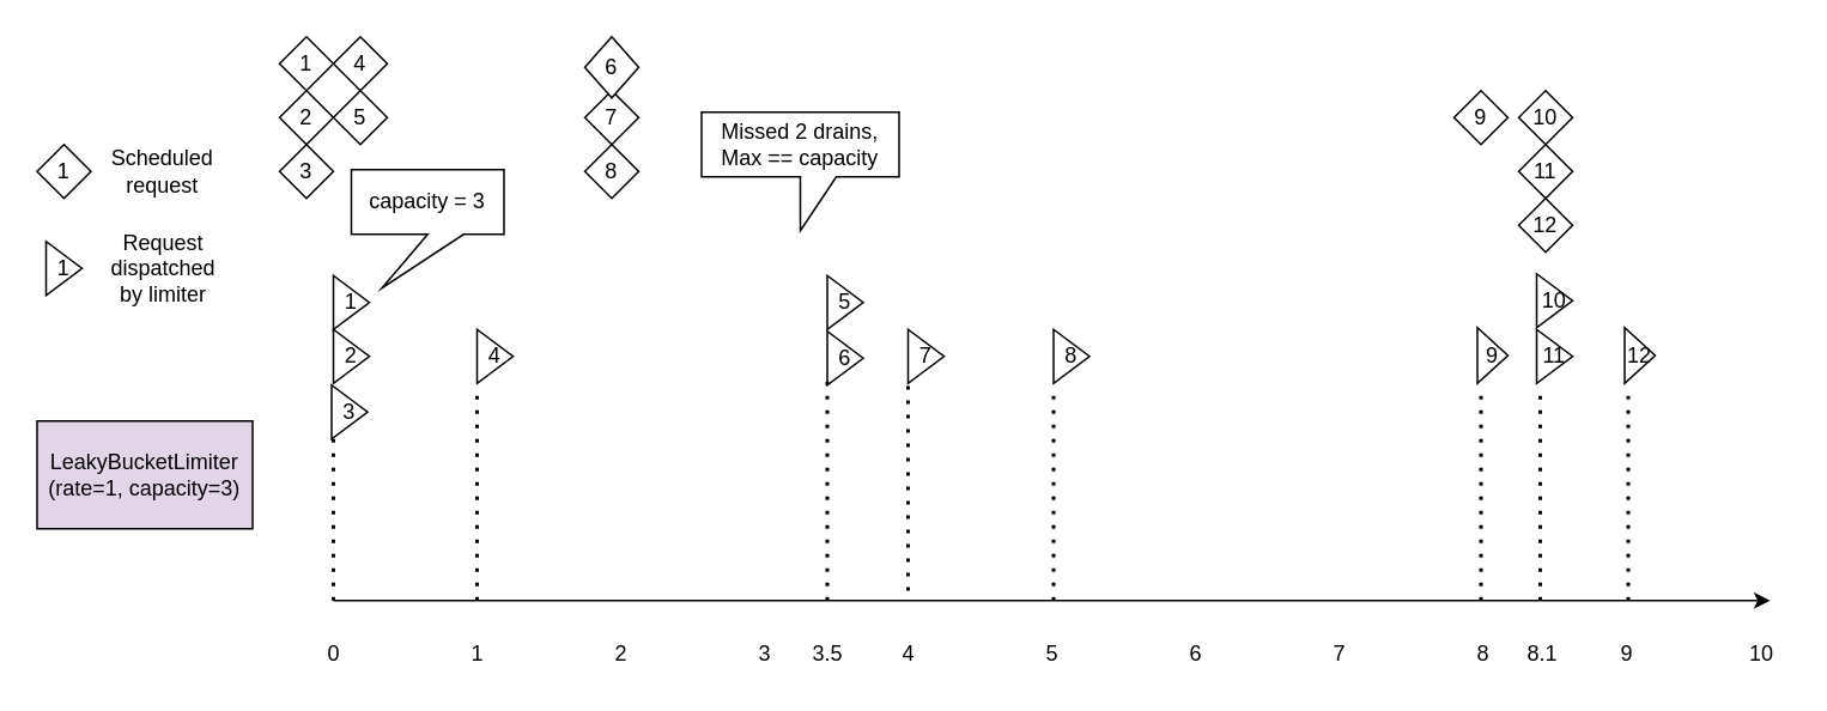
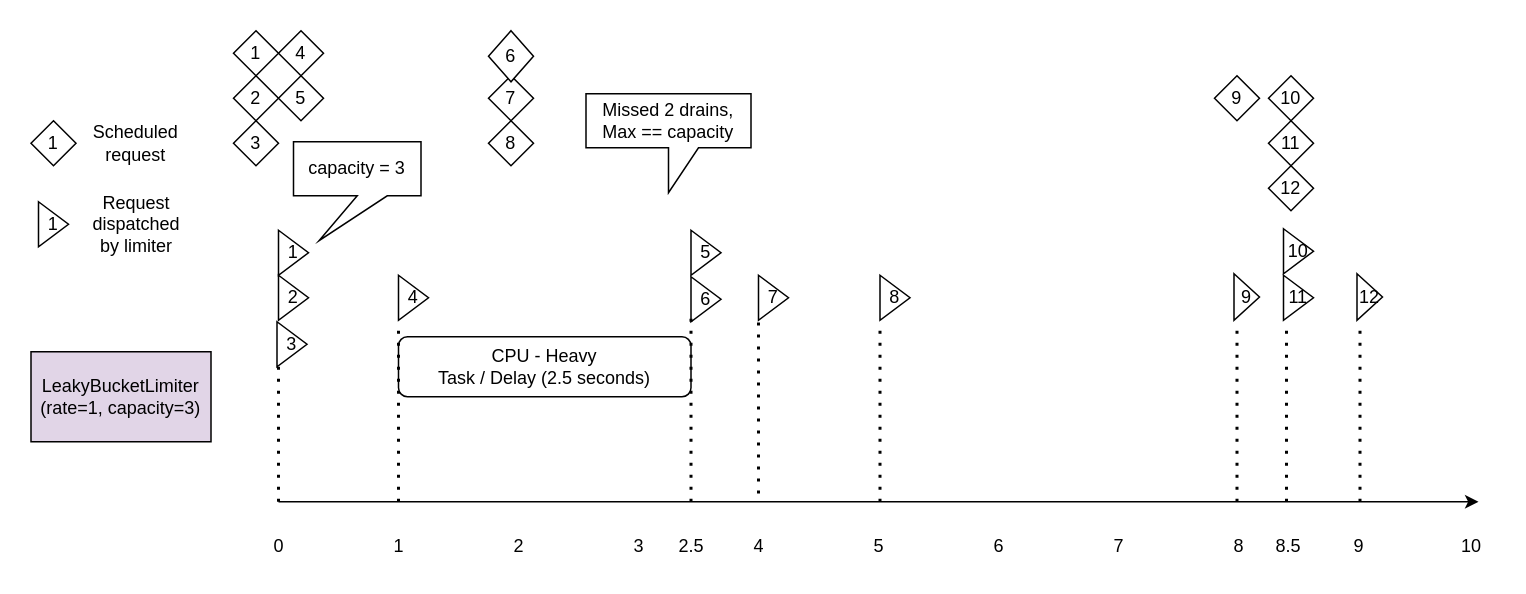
  <mxCell id="0" />
  <mxCell id="1" parent="0" />
  <mxCell id="2" value="" style="endArrow=classic;html=1;" parent="1" edge="1"><mxGeometry width="50" height="50" relative="1" as="geometry"><mxPoint x="185" y="334" as="sourcePoint" /><mxPoint x="985" y="334" as="targetPoint" /></mxGeometry></mxCell>
  <mxCell id="3" value="1&lt;br&gt;" style="text;html=1;align=center;verticalAlign=middle;resizable=0;points=[];autosize=1;" parent="1" vertex="1"><mxGeometry x="255" y="354" width="20" height="20" as="geometry" /></mxCell>
  <mxCell id="4" value="2" style="text;html=1;align=center;verticalAlign=middle;resizable=0;points=[];autosize=1;" parent="1" vertex="1"><mxGeometry x="335" y="354" width="20" height="20" as="geometry" /></mxCell>
  <mxCell id="5" value="3" style="text;html=1;align=center;verticalAlign=middle;resizable=0;points=[];autosize=1;" parent="1" vertex="1"><mxGeometry x="415" y="354" width="20" height="20" as="geometry" /></mxCell>
  <mxCell id="6" value="4" style="text;html=1;align=center;verticalAlign=middle;resizable=0;points=[];autosize=1;" parent="1" vertex="1"><mxGeometry x="495" y="354" width="20" height="20" as="geometry" /></mxCell>
  <mxCell id="7" value="5" style="text;html=1;align=center;verticalAlign=middle;resizable=0;points=[];autosize=1;" parent="1" vertex="1"><mxGeometry x="575" y="354" width="20" height="20" as="geometry" /></mxCell>
+ <mxCell id="8" value="CPU - Heavy&lt;br&gt;Task / Delay (2.5 seconds)" style="rounded=1;whiteSpace=wrap;html=1;" parent="1" vertex="1"><mxGeometry x="265" y="224" width="195" height="40" as="geometry" /></mxCell>
  <mxCell id="9" value="" style="endArrow=none;dashed=1;html=1;dashPattern=1 3;strokeWidth=2;exitX=0;exitY=1.05;exitDx=0;exitDy=0;exitPerimeter=0;" parent="1" source="14" edge="1"><mxGeometry width="50" height="50" relative="1" as="geometry"><mxPoint x="505" y="253" as="sourcePoint" /><mxPoint x="505" y="333" as="targetPoint" /></mxGeometry></mxCell>
  <mxCell id="10" value="2" style="triangle;whiteSpace=wrap;html=1;" parent="1" vertex="1"><mxGeometry x="185" y="183" width="20" height="30" as="geometry" /></mxCell>
  <mxCell id="11" value="" style="endArrow=none;dashed=1;html=1;dashPattern=1 3;strokeWidth=2;entryX=0;entryY=1.1;entryDx=0;entryDy=0;entryPerimeter=0;" parent="1" target="10" edge="1"><mxGeometry width="50" height="50" relative="1" as="geometry"><mxPoint x="185" y="334" as="sourcePoint" /><mxPoint x="235" y="204" as="targetPoint" /></mxGeometry></mxCell>
  <mxCell id="12" value="4" style="triangle;whiteSpace=wrap;html=1;" parent="1" vertex="1"><mxGeometry x="265" y="183" width="20" height="30" as="geometry" /></mxCell>
  <mxCell id="13" value="" style="endArrow=none;dashed=1;html=1;dashPattern=1 3;strokeWidth=2;entryX=0;entryY=1.1;entryDx=0;entryDy=0;entryPerimeter=0;" parent="1" target="12" edge="1"><mxGeometry width="50" height="50" relative="1" as="geometry"><mxPoint x="265" y="334" as="sourcePoint" /><mxPoint x="315" y="204" as="targetPoint" /></mxGeometry></mxCell>
  <mxCell id="14" value="7" style="triangle;whiteSpace=wrap;html=1;" parent="1" vertex="1"><mxGeometry x="505" y="183" width="20" height="30" as="geometry" /></mxCell>
  <mxCell id="15" value="6" style="triangle;whiteSpace=wrap;html=1;" parent="1" vertex="1"><mxGeometry x="460" y="184" width="20" height="30" as="geometry" /></mxCell>
  <mxCell id="16" value="" style="endArrow=none;dashed=1;html=1;dashPattern=1 3;strokeWidth=2;" parent="1" edge="1"><mxGeometry width="50" height="50" relative="1" as="geometry"><mxPoint x="586" y="334" as="sourcePoint" /><mxPoint x="586" y="214" as="targetPoint" /></mxGeometry></mxCell>
  <mxCell id="17" value="6" style="text;html=1;align=center;verticalAlign=middle;resizable=0;points=[];autosize=1;" parent="1" vertex="1"><mxGeometry x="655" y="354" width="20" height="20" as="geometry" /></mxCell>
  <mxCell id="18" value="7" style="text;html=1;align=center;verticalAlign=middle;resizable=0;points=[];autosize=1;" parent="1" vertex="1"><mxGeometry x="735" y="354" width="20" height="20" as="geometry" /></mxCell>
  <mxCell id="19" value="8" style="text;html=1;align=center;verticalAlign=middle;resizable=0;points=[];autosize=1;" parent="1" vertex="1"><mxGeometry x="815" y="354" width="20" height="20" as="geometry" /></mxCell>
  <mxCell id="20" value="0" style="text;html=1;align=center;verticalAlign=middle;resizable=0;points=[];autosize=1;" parent="1" vertex="1"><mxGeometry x="175" y="354" width="20" height="20" as="geometry" /></mxCell>
  <mxCell id="21" value="3" style="rhombus;whiteSpace=wrap;html=1;" parent="1" vertex="1"><mxGeometry x="155" y="80" width="30" height="30" as="geometry" /></mxCell>
  <mxCell id="22" value="2" style="rhombus;whiteSpace=wrap;html=1;" parent="1" vertex="1"><mxGeometry x="155" y="50" width="30" height="30" as="geometry" /></mxCell>
  <mxCell id="23" value="4" style="rhombus;whiteSpace=wrap;html=1;fontStyle=0" parent="1" vertex="1"><mxGeometry x="185" y="20" width="30" height="30" as="geometry" /></mxCell>
  <mxCell id="24" value="1" style="rhombus;whiteSpace=wrap;html=1;" parent="1" vertex="1"><mxGeometry x="155" y="20" width="30" height="30" as="geometry" /></mxCell>
  <mxCell id="25" value="9" style="rhombus;whiteSpace=wrap;html=1;fontStyle=0" parent="1" vertex="1"><mxGeometry x="809" y="50" width="30" height="30" as="geometry" /></mxCell>
  <mxCell id="26" value="11" style="rhombus;whiteSpace=wrap;html=1;fontStyle=0" parent="1" vertex="1"><mxGeometry x="845" y="80" width="30" height="30" as="geometry" /></mxCell>
  <mxCell id="27" value="" style="endArrow=none;dashed=1;html=1;dashPattern=1 3;strokeWidth=2;" parent="1" edge="1"><mxGeometry width="50" height="50" relative="1" as="geometry"><mxPoint x="824" y="334" as="sourcePoint" /><mxPoint x="824" y="214" as="targetPoint" /></mxGeometry></mxCell>
  <mxCell id="28" value="10" style="text;html=1;align=center;verticalAlign=middle;resizable=0;points=[];autosize=1;" parent="1" vertex="1"><mxGeometry x="965" y="354" width="30" height="20" as="geometry" /></mxCell>
  <mxCell id="29" value="9" style="text;html=1;align=center;verticalAlign=middle;resizable=0;points=[];autosize=1;" parent="1" vertex="1"><mxGeometry x="895" y="354" width="20" height="20" as="geometry" /></mxCell>
  <mxCell id="30" value="1" style="rhombus;whiteSpace=wrap;html=1;" parent="1" vertex="1"><mxGeometry x="20" y="80" width="30" height="30" as="geometry" /></mxCell>
  <mxCell id="31" value="Scheduled request" style="text;html=1;strokeColor=none;fillColor=none;align=center;verticalAlign=middle;whiteSpace=wrap;rounded=0;" parent="1" vertex="1"><mxGeometry x="70" y="85" width="40" height="20" as="geometry" /></mxCell>
  <mxCell id="32" value="1" style="triangle;whiteSpace=wrap;html=1;" parent="1" vertex="1"><mxGeometry x="25" y="134" width="20" height="30" as="geometry" /></mxCell>
  <mxCell id="33" value="Request&lt;br&gt;dispatched&lt;br&gt;by limiter" style="text;html=1;align=center;verticalAlign=middle;resizable=0;points=[];autosize=1;" parent="1" vertex="1"><mxGeometry x="55" y="124" width="70" height="50" as="geometry" /></mxCell>
  <mxCell id="34" value="" style="endArrow=none;dashed=1;html=1;dashPattern=1 3;strokeWidth=2;entryX=0;entryY=0.75;entryDx=0;entryDy=0;" parent="1" target="15" edge="1"><mxGeometry width="50" height="50" relative="1" as="geometry"><mxPoint x="460" y="334" as="sourcePoint" /><mxPoint x="460" y="213" as="targetPoint" /></mxGeometry></mxCell>
  <mxCell id="35" value="8" style="triangle;whiteSpace=wrap;html=1;" parent="1" vertex="1"><mxGeometry x="586" y="183" width="20" height="30" as="geometry" /></mxCell>
  <mxCell id="36" value="LeakyBucketLimiter&lt;br&gt;(rate=1, capacity=3)" style="rounded=0;whiteSpace=wrap;html=1;fillColor=#e1d5e7;" parent="1" vertex="1"><mxGeometry x="20" y="234" width="120" height="60" as="geometry" /></mxCell>
- <mxCell id="37" value="3.5" style="text;html=1;align=center;verticalAlign=middle;resizable=0;points=[];autosize=1;" parent="1" vertex="1"><mxGeometry x="445" y="354" width="30" height="20" as="geometry" /></mxCell>
+ <mxCell id="37" value="2.5" style="text;html=1;align=center;verticalAlign=middle;resizable=0;points=[];autosize=1;" parent="1" vertex="1"><mxGeometry x="445" y="354" width="30" height="20" as="geometry" /></mxCell>
  <mxCell id="38" value="1" style="triangle;whiteSpace=wrap;html=1;" vertex="1" parent="1"><mxGeometry x="185" y="153" width="20" height="30" as="geometry" /></mxCell>
  <mxCell id="39" value="5" style="rhombus;whiteSpace=wrap;html=1;" vertex="1" parent="1"><mxGeometry x="185" y="50" width="30" height="30" as="geometry" /></mxCell>
  <mxCell id="40" value="8" style="rhombus;whiteSpace=wrap;html=1;" vertex="1" parent="1"><mxGeometry x="325" y="80" width="30" height="30" as="geometry" /></mxCell>
  <mxCell id="41" value="7" style="rhombus;whiteSpace=wrap;html=1;" vertex="1" parent="1"><mxGeometry x="325" y="50" width="30" height="30" as="geometry" /></mxCell>
  <mxCell id="42" value="5" style="triangle;whiteSpace=wrap;html=1;" vertex="1" parent="1"><mxGeometry x="460" y="153" width="20" height="30" as="geometry" /></mxCell>
  <mxCell id="43" value="6" style="rhombus;whiteSpace=wrap;html=1;" vertex="1" parent="1"><mxGeometry x="325" y="20" width="30" height="34" as="geometry" /></mxCell>
  <mxCell id="44" value="9" style="triangle;whiteSpace=wrap;html=1;" vertex="1" parent="1"><mxGeometry x="822" y="182" width="17" height="31" as="geometry" /></mxCell>
  <mxCell id="45" value="3" style="triangle;whiteSpace=wrap;html=1;" vertex="1" parent="1"><mxGeometry x="184" y="214" width="20" height="30" as="geometry" /></mxCell>
  <mxCell id="46" value="Missed 2 drains,&lt;br&gt;Max == capacity" style="shape=callout;whiteSpace=wrap;html=1;perimeter=calloutPerimeter;" vertex="1" parent="1"><mxGeometry x="390" y="62" width="110" height="66" as="geometry" /></mxCell>
  <mxCell id="47" value="capacity = 3" style="shape=callout;whiteSpace=wrap;html=1;perimeter=calloutPerimeter;position2=0.2;" vertex="1" parent="1"><mxGeometry x="195" y="94" width="85" height="66" as="geometry" /></mxCell>
  <mxCell id="48" value="" style="endArrow=none;dashed=1;html=1;dashPattern=1 3;strokeWidth=2;" edge="1" parent="1"><mxGeometry width="50" height="50" relative="1" as="geometry"><mxPoint x="857" y="334" as="sourcePoint" /><mxPoint x="857" y="214" as="targetPoint" /></mxGeometry></mxCell>
  <mxCell id="49" value="11" style="triangle;whiteSpace=wrap;html=1;" vertex="1" parent="1"><mxGeometry x="855" y="183" width="20" height="30" as="geometry" /></mxCell>
- <mxCell id="50" value="8.1" style="text;html=1;align=center;verticalAlign=middle;resizable=0;points=[];autosize=1;" vertex="1" parent="1"><mxGeometry x="843" y="354" width="30" height="20" as="geometry" /></mxCell>
+ <mxCell id="50" value="8.5" style="text;html=1;align=center;verticalAlign=middle;resizable=0;points=[];autosize=1;" vertex="1" parent="1"><mxGeometry x="843" y="354" width="30" height="20" as="geometry" /></mxCell>
  <mxCell id="51" value="10" style="rhombus;whiteSpace=wrap;html=1;fontStyle=0" vertex="1" parent="1"><mxGeometry x="845" y="50" width="30" height="30" as="geometry" /></mxCell>
  <mxCell id="52" value="10" style="triangle;whiteSpace=wrap;html=1;" vertex="1" parent="1"><mxGeometry x="855" y="152" width="20" height="30" as="geometry" /></mxCell>
  <mxCell id="53" value="12" style="rhombus;whiteSpace=wrap;html=1;fontStyle=0" vertex="1" parent="1"><mxGeometry x="845" y="110" width="30" height="30" as="geometry" /></mxCell>
  <mxCell id="54" value="" style="endArrow=none;dashed=1;html=1;dashPattern=1 3;strokeWidth=2;" edge="1" parent="1"><mxGeometry width="50" height="50" relative="1" as="geometry"><mxPoint x="906" y="334" as="sourcePoint" /><mxPoint x="906" y="214" as="targetPoint" /></mxGeometry></mxCell>
  <mxCell id="55" value="12" style="triangle;whiteSpace=wrap;html=1;" vertex="1" parent="1"><mxGeometry x="904" y="182" width="17" height="31" as="geometry" /></mxCell>
